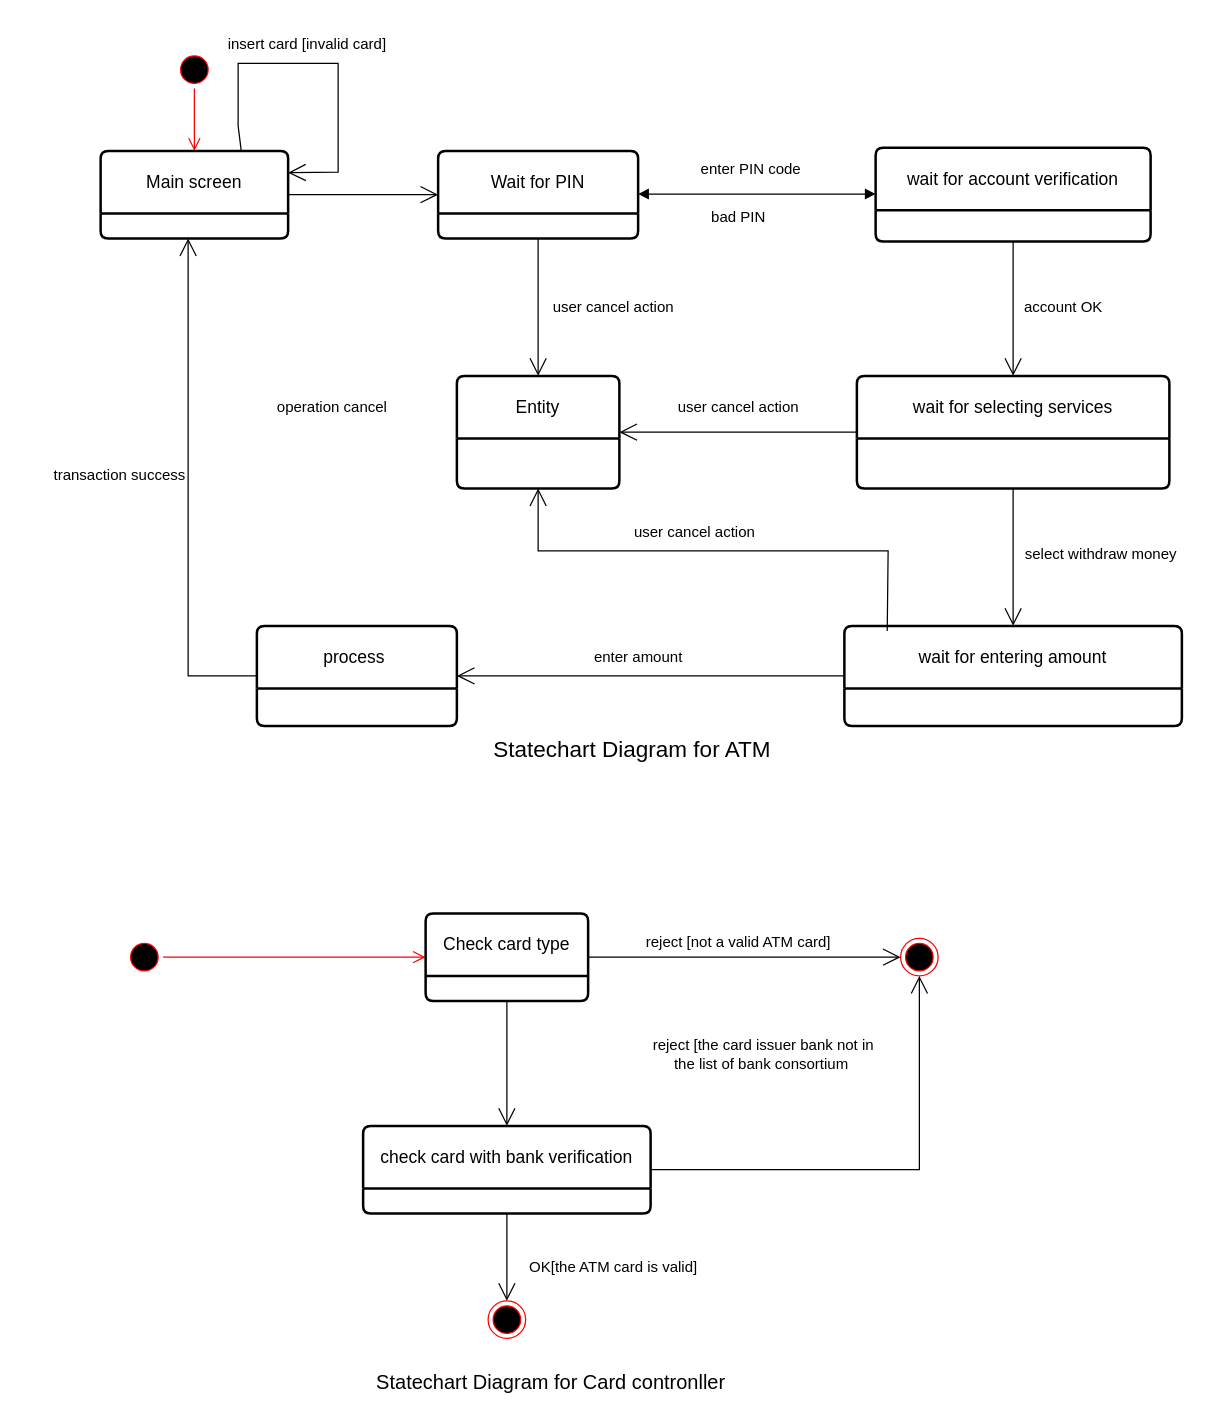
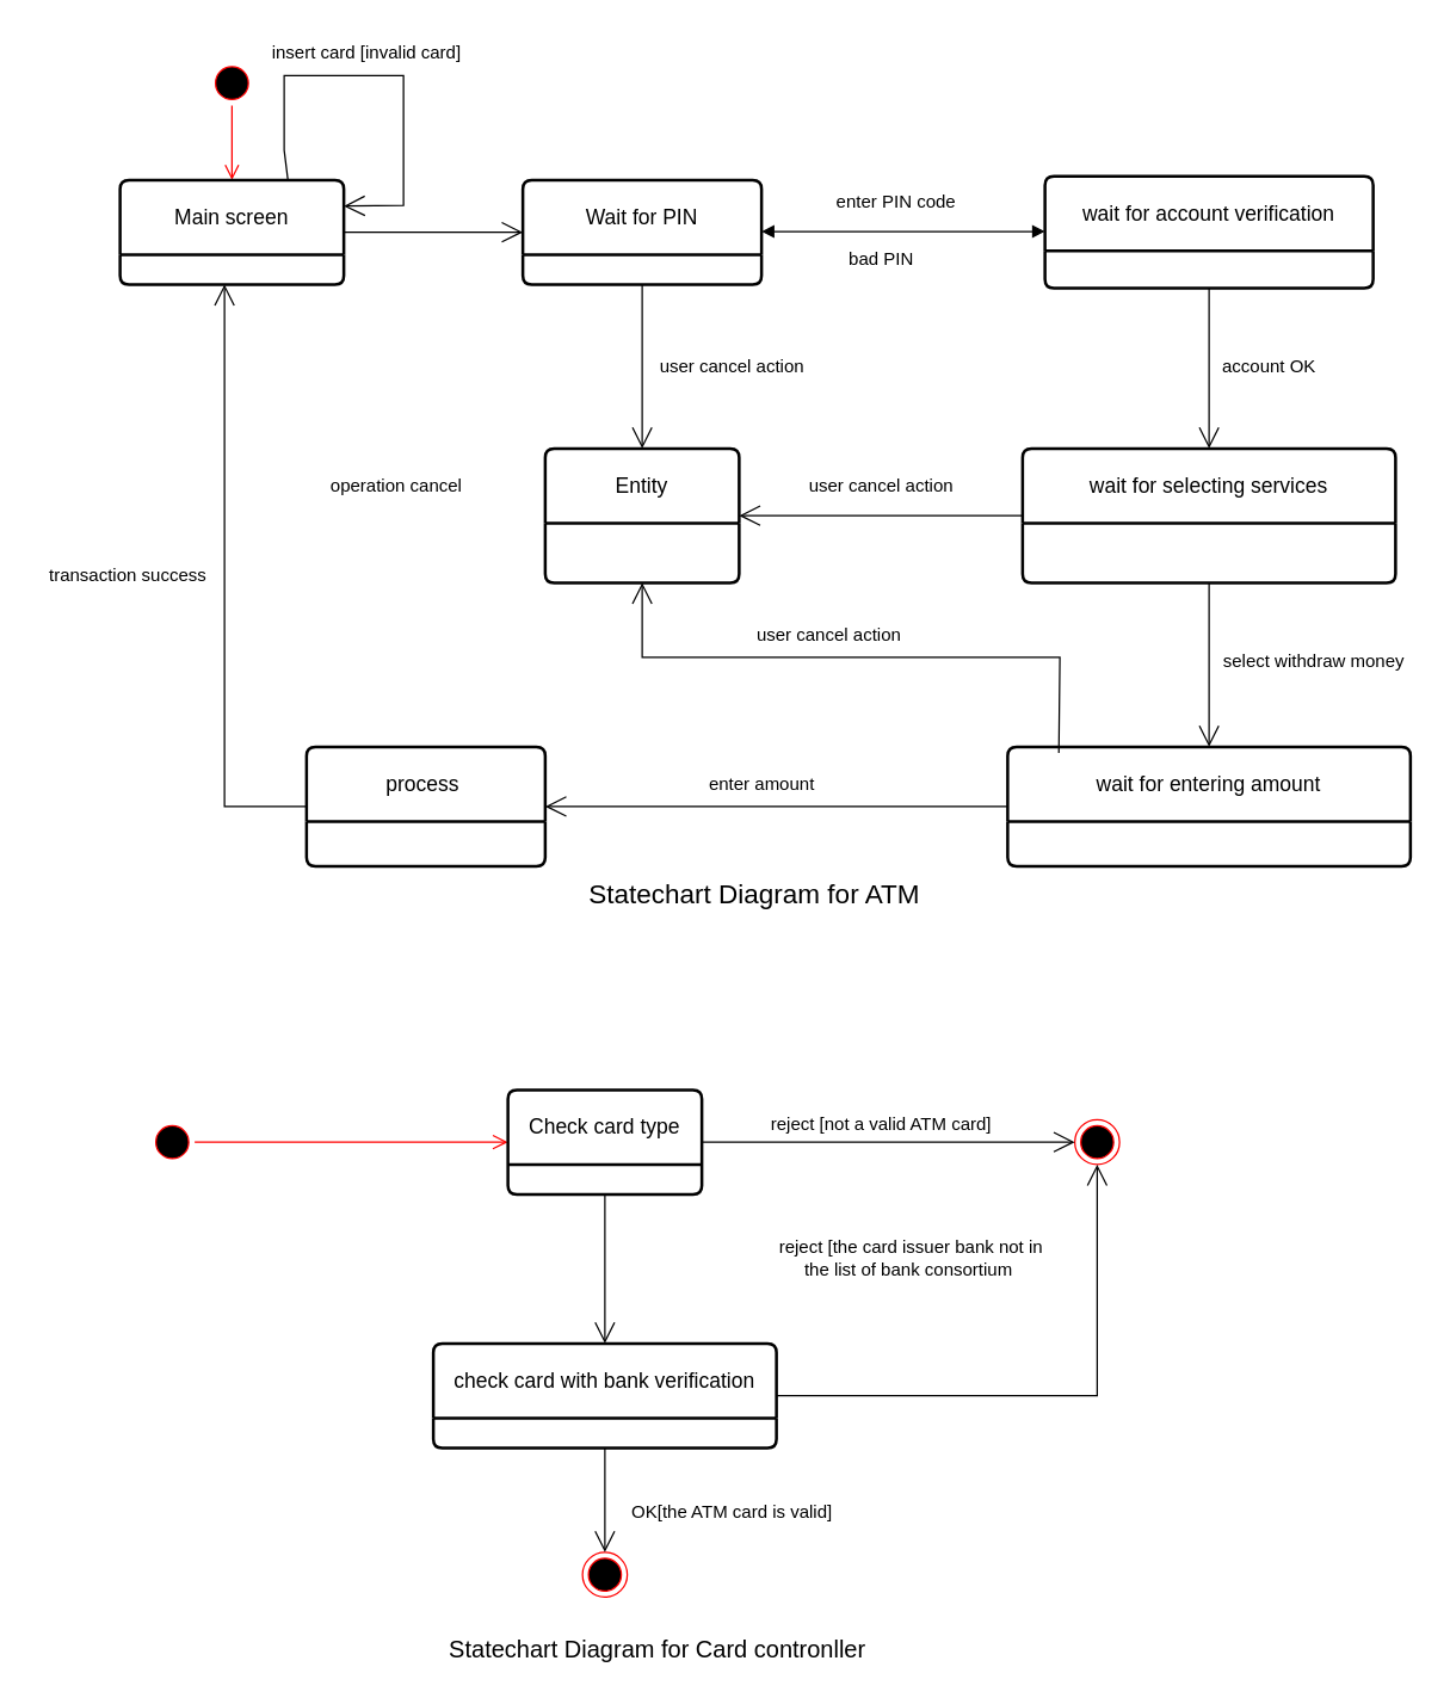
  <mxCell id="0" />
  <mxCell id="1" parent="0" />
  <mxCell id="2" value="" style="ellipse;html=1;shape=startState;fillColor=#000000;strokeColor=#ff0000;" parent="1" vertex="1"><mxGeometry x="140" y="40" width="30" height="30" as="geometry" /></mxCell>
  <mxCell id="3" value="" style="edgeStyle=orthogonalEdgeStyle;html=1;verticalAlign=bottom;endArrow=open;endSize=8;strokeColor=#ff0000;rounded=0;entryX=0.5;entryY=0;entryDx=0;entryDy=0;" parent="1" source="2" target="4" edge="1"><mxGeometry relative="1" as="geometry"><mxPoint x="155" y="130" as="targetPoint" /></mxGeometry></mxCell>
  <mxCell id="4" value="Main screen" style="swimlane;childLayout=stackLayout;horizontal=1;startSize=50;horizontalStack=0;rounded=1;fontSize=14;fontStyle=0;strokeWidth=2;resizeParent=0;resizeLast=1;shadow=0;dashed=0;align=center;arcSize=4;whiteSpace=wrap;html=1;" parent="1" vertex="1"><mxGeometry x="80" y="120" width="150" height="70" as="geometry" /></mxCell>
  <mxCell id="5" value="Wait for PIN" style="swimlane;childLayout=stackLayout;horizontal=1;startSize=50;horizontalStack=0;rounded=1;fontSize=14;fontStyle=0;strokeWidth=2;resizeParent=0;resizeLast=1;shadow=0;dashed=0;align=center;arcSize=4;whiteSpace=wrap;html=1;" parent="1" vertex="1"><mxGeometry x="350" y="120" width="160" height="70" as="geometry" /></mxCell>
  <mxCell id="6" value="wait for account verification" style="swimlane;childLayout=stackLayout;horizontal=1;startSize=50;horizontalStack=0;rounded=1;fontSize=14;fontStyle=0;strokeWidth=2;resizeParent=0;resizeLast=1;shadow=0;dashed=0;align=center;arcSize=4;whiteSpace=wrap;html=1;" parent="1" vertex="1"><mxGeometry x="700" y="117.5" width="220" height="75" as="geometry" /></mxCell>
  <mxCell id="7" value="Entity" style="swimlane;childLayout=stackLayout;horizontal=1;startSize=50;horizontalStack=0;rounded=1;fontSize=14;fontStyle=0;strokeWidth=2;resizeParent=0;resizeLast=1;shadow=0;dashed=0;align=center;arcSize=4;whiteSpace=wrap;html=1;" parent="1" vertex="1"><mxGeometry x="365" y="300" width="130" height="90" as="geometry" /></mxCell>
  <mxCell id="8" value="wait for selecting services" style="swimlane;childLayout=stackLayout;horizontal=1;startSize=50;horizontalStack=0;rounded=1;fontSize=14;fontStyle=0;strokeWidth=2;resizeParent=0;resizeLast=1;shadow=0;dashed=0;align=center;arcSize=4;whiteSpace=wrap;html=1;" parent="1" vertex="1"><mxGeometry x="685" y="300" width="250" height="90" as="geometry" /></mxCell>
  <mxCell id="9" value="process&amp;nbsp;" style="swimlane;childLayout=stackLayout;horizontal=1;startSize=50;horizontalStack=0;rounded=1;fontSize=14;fontStyle=0;strokeWidth=2;resizeParent=0;resizeLast=1;shadow=0;dashed=0;align=center;arcSize=4;whiteSpace=wrap;html=1;" parent="1" vertex="1"><mxGeometry x="205" y="500" width="160" height="80" as="geometry" /></mxCell>
  <mxCell id="10" value="wait for entering amount" style="swimlane;childLayout=stackLayout;horizontal=1;startSize=50;horizontalStack=0;rounded=1;fontSize=14;fontStyle=0;strokeWidth=2;resizeParent=0;resizeLast=1;shadow=0;dashed=0;align=center;arcSize=4;whiteSpace=wrap;html=1;" parent="1" vertex="1"><mxGeometry x="675" y="500" width="270" height="80" as="geometry" /></mxCell>
  <mxCell id="11" value="" style="ellipse;html=1;shape=startState;fillColor=#000000;strokeColor=#ff0000;" parent="1" vertex="1"><mxGeometry x="100" y="750" width="30" height="30" as="geometry" /></mxCell>
  <mxCell id="12" value="" style="edgeStyle=orthogonalEdgeStyle;html=1;verticalAlign=bottom;endArrow=open;endSize=8;strokeColor=#ff0000;rounded=0;entryX=0;entryY=0.5;entryDx=0;entryDy=0;" parent="1" source="11" target="13" edge="1"><mxGeometry relative="1" as="geometry"><mxPoint x="115" y="840" as="targetPoint" /></mxGeometry></mxCell>
  <mxCell id="13" value="Check card type" style="swimlane;childLayout=stackLayout;horizontal=1;startSize=50;horizontalStack=0;rounded=1;fontSize=14;fontStyle=0;strokeWidth=2;resizeParent=0;resizeLast=1;shadow=0;dashed=0;align=center;arcSize=4;whiteSpace=wrap;html=1;" parent="1" vertex="1"><mxGeometry x="340" y="730" width="130" height="70" as="geometry" /></mxCell>
  <mxCell id="14" value="" style="ellipse;html=1;shape=endState;fillColor=#000000;strokeColor=#ff0000;" parent="1" vertex="1"><mxGeometry x="720" y="750" width="30" height="30" as="geometry" /></mxCell>
  <mxCell id="15" value="check card with bank verification" style="swimlane;childLayout=stackLayout;horizontal=1;startSize=50;horizontalStack=0;rounded=1;fontSize=14;fontStyle=0;strokeWidth=2;resizeParent=0;resizeLast=1;shadow=0;dashed=0;align=center;arcSize=4;whiteSpace=wrap;html=1;" parent="1" vertex="1"><mxGeometry x="290" y="900" width="230" height="70" as="geometry" /></mxCell>
  <mxCell id="16" value="" style="ellipse;html=1;shape=endState;fillColor=#000000;strokeColor=#ff0000;" parent="1" vertex="1"><mxGeometry x="390" y="1040" width="30" height="30" as="geometry" /></mxCell>
  <mxCell id="17" value="" style="endArrow=open;endFill=1;endSize=12;html=1;rounded=0;exitX=1;exitY=0.5;exitDx=0;exitDy=0;entryX=0;entryY=0.5;entryDx=0;entryDy=0;" parent="1" source="13" target="14" edge="1"><mxGeometry width="160" relative="1" as="geometry"><mxPoint x="470" y="880" as="sourcePoint" /><mxPoint x="630" y="880" as="targetPoint" /></mxGeometry></mxCell>
  <mxCell id="18" value="" style="endArrow=open;endFill=1;endSize=12;html=1;rounded=0;exitX=0.5;exitY=1;exitDx=0;exitDy=0;entryX=0.5;entryY=0;entryDx=0;entryDy=0;" parent="1" source="13" target="15" edge="1"><mxGeometry width="160" relative="1" as="geometry"><mxPoint x="470" y="880" as="sourcePoint" /><mxPoint x="630" y="880" as="targetPoint" /></mxGeometry></mxCell>
  <mxCell id="19" value="" style="endArrow=open;endFill=1;endSize=12;html=1;rounded=0;exitX=1;exitY=0.5;exitDx=0;exitDy=0;entryX=0.5;entryY=1;entryDx=0;entryDy=0;" parent="1" source="15" target="14" edge="1"><mxGeometry width="160" relative="1" as="geometry"><mxPoint x="470" y="880" as="sourcePoint" /><mxPoint x="630" y="880" as="targetPoint" /><Array as="points"><mxPoint x="735" y="935" /></Array></mxGeometry></mxCell>
  <mxCell id="20" value="" style="endArrow=open;endFill=1;endSize=12;html=1;rounded=0;exitX=0.5;exitY=1;exitDx=0;exitDy=0;entryX=0.5;entryY=0;entryDx=0;entryDy=0;" parent="1" source="15" target="16" edge="1"><mxGeometry width="160" relative="1" as="geometry"><mxPoint x="470" y="880" as="sourcePoint" /><mxPoint x="630" y="880" as="targetPoint" /></mxGeometry></mxCell>
  <mxCell id="21" value="" style="endArrow=open;endFill=1;endSize=12;html=1;rounded=0;entryX=1;entryY=0.25;entryDx=0;entryDy=0;exitX=0.75;exitY=0;exitDx=0;exitDy=0;curved=0;" parent="1" source="4" target="4" edge="1"><mxGeometry width="160" relative="1" as="geometry"><mxPoint x="193" y="120" as="sourcePoint" /><mxPoint x="300" y="60" as="targetPoint" /><Array as="points"><mxPoint x="190" y="100" /><mxPoint x="190" y="80" /><mxPoint x="190" y="50" /><mxPoint x="270" y="50" /><mxPoint x="270" y="137" /></Array></mxGeometry></mxCell>
  <mxCell id="22" value="insert card [invalid card]" style="text;html=1;align=center;verticalAlign=middle;resizable=0;points=[];autosize=1;strokeColor=none;fillColor=none;" parent="1" vertex="1"><mxGeometry x="170" y="20" width="150" height="30" as="geometry" /></mxCell>
  <mxCell id="23" value="" style="endArrow=open;endFill=1;endSize=12;html=1;rounded=0;exitX=1;exitY=0.5;exitDx=0;exitDy=0;entryX=0;entryY=0.5;entryDx=0;entryDy=0;" parent="1" source="4" target="5" edge="1"><mxGeometry width="160" relative="1" as="geometry"><mxPoint x="470" y="300" as="sourcePoint" /><mxPoint x="630" y="300" as="targetPoint" /></mxGeometry></mxCell>
  <mxCell id="24" value="" style="endArrow=open;endFill=1;endSize=12;html=1;rounded=0;exitX=0.5;exitY=1;exitDx=0;exitDy=0;entryX=0.5;entryY=0;entryDx=0;entryDy=0;" parent="1" source="5" target="7" edge="1"><mxGeometry width="160" relative="1" as="geometry"><mxPoint x="470" y="300" as="sourcePoint" /><mxPoint x="630" y="300" as="targetPoint" /></mxGeometry></mxCell>
  <mxCell id="25" value="" style="endArrow=open;endFill=1;endSize=12;html=1;rounded=0;exitX=0.5;exitY=1;exitDx=0;exitDy=0;entryX=0.5;entryY=0;entryDx=0;entryDy=0;" parent="1" source="6" target="8" edge="1"><mxGeometry width="160" relative="1" as="geometry"><mxPoint x="470" y="300" as="sourcePoint" /><mxPoint x="630" y="300" as="targetPoint" /></mxGeometry></mxCell>
  <mxCell id="26" value="" style="endArrow=open;endFill=1;endSize=12;html=1;rounded=0;exitX=0.5;exitY=1;exitDx=0;exitDy=0;entryX=0.5;entryY=0;entryDx=0;entryDy=0;" parent="1" source="8" target="10" edge="1"><mxGeometry width="160" relative="1" as="geometry"><mxPoint x="470" y="480" as="sourcePoint" /><mxPoint x="630" y="480" as="targetPoint" /></mxGeometry></mxCell>
  <mxCell id="27" value="" style="endArrow=open;endFill=1;endSize=12;html=1;rounded=0;exitX=0;exitY=0.5;exitDx=0;exitDy=0;entryX=1;entryY=0.5;entryDx=0;entryDy=0;" parent="1" source="10" target="9" edge="1"><mxGeometry width="160" relative="1" as="geometry"><mxPoint x="470" y="480" as="sourcePoint" /><mxPoint x="630" y="480" as="targetPoint" /></mxGeometry></mxCell>
  <mxCell id="28" value="" style="endArrow=open;endFill=1;endSize=12;html=1;rounded=0;exitX=0.127;exitY=0.052;exitDx=0;exitDy=0;exitPerimeter=0;entryX=0.5;entryY=1;entryDx=0;entryDy=0;" parent="1" source="10" target="7" edge="1"><mxGeometry width="160" relative="1" as="geometry"><mxPoint x="470" y="480" as="sourcePoint" /><mxPoint x="420" y="440" as="targetPoint" /><Array as="points"><mxPoint x="710" y="440" /><mxPoint x="430" y="440" /></Array></mxGeometry></mxCell>
  <mxCell id="29" value="" style="endArrow=open;endFill=1;endSize=12;html=1;rounded=0;exitX=0;exitY=0.5;exitDx=0;exitDy=0;entryX=1;entryY=0.5;entryDx=0;entryDy=0;" parent="1" source="8" target="7" edge="1"><mxGeometry width="160" relative="1" as="geometry"><mxPoint x="470" y="480" as="sourcePoint" /><mxPoint x="630" y="480" as="targetPoint" /></mxGeometry></mxCell>
  <mxCell id="30" value="" style="endArrow=open;endFill=1;endSize=12;html=1;rounded=0;exitX=0;exitY=0.5;exitDx=0;exitDy=0;" parent="1" source="9" edge="1"><mxGeometry width="160" relative="1" as="geometry"><mxPoint x="470" y="480" as="sourcePoint" /><mxPoint x="150" y="190" as="targetPoint" /><Array as="points"><mxPoint x="150" y="540" /></Array></mxGeometry></mxCell>
  <mxCell id="31" value="" style="endArrow=block;startArrow=block;endFill=1;startFill=1;html=1;rounded=0;entryX=0;entryY=0.5;entryDx=0;entryDy=0;exitX=1;exitY=0.5;exitDx=0;exitDy=0;" parent="1" edge="1"><mxGeometry width="160" relative="1" as="geometry"><mxPoint x="510" y="154.5" as="sourcePoint" /><mxPoint x="700" y="154.5" as="targetPoint" /></mxGeometry></mxCell>
  <mxCell id="32" value="enter PIN code" style="text;html=1;align=center;verticalAlign=middle;resizable=0;points=[];autosize=1;strokeColor=none;fillColor=none;" parent="1" vertex="1"><mxGeometry x="550" y="120" width="100" height="30" as="geometry" /></mxCell>
  <mxCell id="33" value="bad PIN" style="text;html=1;align=center;verticalAlign=middle;resizable=0;points=[];autosize=1;strokeColor=none;fillColor=none;" parent="1" vertex="1"><mxGeometry x="555" y="158" width="70" height="30" as="geometry" /></mxCell>
  <mxCell id="34" value="account OK" style="text;html=1;align=center;verticalAlign=middle;resizable=0;points=[];autosize=1;strokeColor=none;fillColor=none;" parent="1" vertex="1"><mxGeometry x="805" y="230" width="90" height="30" as="geometry" /></mxCell>
  <mxCell id="35" value="user cancel action" style="text;html=1;align=center;verticalAlign=middle;resizable=0;points=[];autosize=1;strokeColor=none;fillColor=none;" parent="1" vertex="1"><mxGeometry x="430" y="230" width="120" height="30" as="geometry" /></mxCell>
  <mxCell id="36" value="user cancel action" style="text;html=1;align=center;verticalAlign=middle;resizable=0;points=[];autosize=1;strokeColor=none;fillColor=none;" parent="1" vertex="1"><mxGeometry x="530" y="310" width="120" height="30" as="geometry" /></mxCell>
  <mxCell id="37" value="operation cancel" style="text;html=1;align=center;verticalAlign=middle;resizable=0;points=[];autosize=1;strokeColor=none;fillColor=none;" parent="1" vertex="1"><mxGeometry x="210" y="310" width="110" height="30" as="geometry" /></mxCell>
  <mxCell id="38" value="user cancel action" style="text;html=1;align=center;verticalAlign=middle;resizable=0;points=[];autosize=1;strokeColor=none;fillColor=none;" parent="1" vertex="1"><mxGeometry x="495" y="410" width="120" height="30" as="geometry" /></mxCell>
  <mxCell id="39" value="select withdraw money" style="text;html=1;align=center;verticalAlign=middle;resizable=0;points=[];autosize=1;strokeColor=none;fillColor=none;" parent="1" vertex="1"><mxGeometry x="810" y="428" width="140" height="30" as="geometry" /></mxCell>
  <mxCell id="40" value="enter amount" style="text;html=1;align=center;verticalAlign=middle;resizable=0;points=[];autosize=1;strokeColor=none;fillColor=none;" parent="1" vertex="1"><mxGeometry x="465" y="510" width="90" height="30" as="geometry" /></mxCell>
- <mxCell id="41" value="transaction success" style="text;html=1;align=center;verticalAlign=middle;resizable=0;points=[];autosize=1;strokeColor=none;fillColor=none;" parent="1" vertex="1"><mxGeometry x="30" y="365" width="130" height="30" as="geometry" /></mxCell>
+ <mxCell id="41" value="transaction success" style="text;html=1;align=center;verticalAlign=middle;resizable=0;points=[];autosize=1;strokeColor=none;fillColor=none;" parent="1" vertex="1"><mxGeometry x="20" y="370" width="130" height="30" as="geometry" /></mxCell>
  <mxCell id="42" value="&lt;font style=&quot;font-size: 18px;&quot;&gt;Statechart Diagram for ATM&lt;/font&gt;" style="text;html=1;align=center;verticalAlign=middle;resizable=0;points=[];autosize=1;strokeColor=none;fillColor=none;strokeWidth=2;" parent="1" vertex="1"><mxGeometry x="380" y="579" width="250" height="40" as="geometry" /></mxCell>
  <mxCell id="43" value="reject [not a valid ATM card]" style="text;html=1;align=center;verticalAlign=middle;resizable=0;points=[];autosize=1;strokeColor=none;fillColor=none;" parent="1" vertex="1"><mxGeometry x="505" y="738" width="170" height="30" as="geometry" /></mxCell>
  <mxCell id="44" value="reject [the card issuer bank not in&lt;div&gt;the list of bank consortium&amp;nbsp;&lt;/div&gt;" style="text;html=1;align=center;verticalAlign=middle;resizable=0;points=[];autosize=1;strokeColor=none;fillColor=none;" parent="1" vertex="1"><mxGeometry x="510" y="823" width="200" height="40" as="geometry" /></mxCell>
  <mxCell id="45" value="OK[the ATM card is valid]" style="text;html=1;align=center;verticalAlign=middle;resizable=0;points=[];autosize=1;strokeColor=none;fillColor=none;" parent="1" vertex="1"><mxGeometry x="410" y="998" width="160" height="30" as="geometry" /></mxCell>
  <mxCell id="46" value="&lt;font style=&quot;font-size: 16px;&quot;&gt;Statechart Diagram for Card contronller&lt;/font&gt;" style="text;html=1;align=center;verticalAlign=middle;resizable=0;points=[];autosize=1;strokeColor=none;fillColor=none;" parent="1" vertex="1"><mxGeometry x="290" y="1090" width="300" height="30" as="geometry" /></mxCell>
